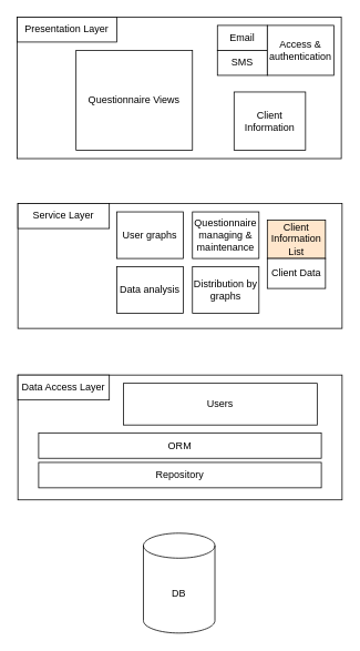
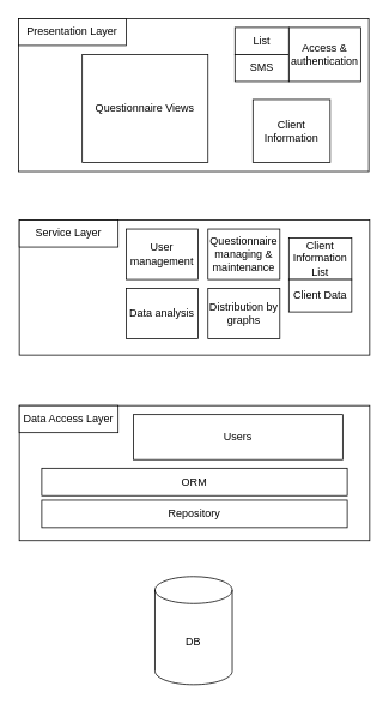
  <mxCell id="0" />
  <mxCell id="1" parent="0" />
  <mxCell id="2" value="" style="rounded=0;whiteSpace=wrap;html=1;" parent="1" vertex="1"><mxGeometry x="20" y="20" width="390" height="170" as="geometry" /></mxCell>
  <mxCell id="3" value="Presentation Layer" style="rounded=0;whiteSpace=wrap;html=1;" parent="1" vertex="1"><mxGeometry x="20" y="20" width="120" height="30" as="geometry" /></mxCell>
  <mxCell id="4" value="" style="rounded=0;whiteSpace=wrap;html=1;" parent="1" vertex="1"><mxGeometry x="21" y="244" width="390" height="150" as="geometry" /></mxCell>
  <mxCell id="5" value="Service Layer" style="rounded=0;whiteSpace=wrap;html=1;" parent="1" vertex="1"><mxGeometry x="21" y="244" width="110" height="30" as="geometry" /></mxCell>
  <mxCell id="6" value="" style="rounded=0;whiteSpace=wrap;html=1;" parent="1" vertex="1"><mxGeometry x="21" y="450" width="390" height="150" as="geometry" /></mxCell>
  <mxCell id="7" value="Data Access Layer" style="rounded=0;whiteSpace=wrap;html=1;" parent="1" vertex="1"><mxGeometry x="21" y="450" width="110" height="30" as="geometry" /></mxCell>
  <mxCell id="8" value="DB" style="shape=cylinder3;whiteSpace=wrap;html=1;boundedLbl=1;backgroundOutline=1;size=15;" parent="1" vertex="1"><mxGeometry x="172" y="640" width="86" height="120" as="geometry" /></mxCell>
- <mxCell id="9" value="Email" style="rounded=0;whiteSpace=wrap;html=1;" parent="1" vertex="1"><mxGeometry x="261" y="30" width="60" height="30" as="geometry" /></mxCell>
+ <mxCell id="9" value="List" style="rounded=0;whiteSpace=wrap;html=1;" parent="1" vertex="1"><mxGeometry x="261" y="30" width="60" height="30" as="geometry" /></mxCell>
  <mxCell id="10" value="SMS" style="rounded=0;whiteSpace=wrap;html=1;" parent="1" vertex="1"><mxGeometry x="261" y="60" width="60" height="30" as="geometry" /></mxCell>
  <mxCell id="11" value="Client Information" style="rounded=0;whiteSpace=wrap;html=1;" parent="1" vertex="1"><mxGeometry x="281" y="110" width="86" height="70" as="geometry" /></mxCell>
- <mxCell id="12" value="Client Information List" style="rounded=0;whiteSpace=wrap;html=1;fillColor=#ffe6cc;" parent="1" vertex="1"><mxGeometry x="321" y="264" width="70" height="46" as="geometry" /></mxCell>
+ <mxCell id="12" value="Client Information List" style="rounded=0;whiteSpace=wrap;html=1;" parent="1" vertex="1"><mxGeometry x="321" y="264" width="70" height="46" as="geometry" /></mxCell>
  <mxCell id="13" value="Users" style="rounded=0;whiteSpace=wrap;html=1;" parent="1" vertex="1"><mxGeometry x="148" y="460" width="233" height="50" as="geometry" /></mxCell>
  <mxCell id="14" value="Questionnaire Views" style="rounded=0;whiteSpace=wrap;html=1;" parent="1" vertex="1"><mxGeometry x="91" y="60" width="140" height="120" as="geometry" /></mxCell>
  <mxCell id="15" value="Client Data" style="rounded=0;whiteSpace=wrap;html=1;" vertex="1" parent="1"><mxGeometry x="321" y="310" width="70" height="36" as="geometry" /></mxCell>
  <mxCell id="16" value="Access &amp;amp; authentication&lt;br&gt;" style="rounded=0;whiteSpace=wrap;html=1;" vertex="1" parent="1"><mxGeometry x="321" y="30" width="80" height="60" as="geometry" /></mxCell>
  <mxCell id="17" value="Questionnaire managing &amp;amp; maintenance" style="rounded=0;whiteSpace=wrap;html=1;" vertex="1" parent="1"><mxGeometry x="231" y="254" width="80" height="56" as="geometry" /></mxCell>
- <mxCell id="18" value="User graphs" style="rounded=0;whiteSpace=wrap;html=1;" vertex="1" parent="1"><mxGeometry x="140" y="254" width="80" height="56" as="geometry" /></mxCell>
+ <mxCell id="18" value="User management" style="rounded=0;whiteSpace=wrap;html=1;" vertex="1" parent="1"><mxGeometry x="140" y="254" width="80" height="56" as="geometry" /></mxCell>
  <mxCell id="19" value="Data analysis" style="rounded=0;whiteSpace=wrap;html=1;" vertex="1" parent="1"><mxGeometry x="140" y="320" width="80" height="56" as="geometry" /></mxCell>
  <mxCell id="20" value="Distribution by graphs" style="rounded=0;whiteSpace=wrap;html=1;" vertex="1" parent="1"><mxGeometry x="231" y="320" width="80" height="56" as="geometry" /></mxCell>
  <mxCell id="21" value="ORM" style="rounded=0;whiteSpace=wrap;html=1;" vertex="1" parent="1"><mxGeometry x="46" y="519.5" width="340" height="30.5" as="geometry" /></mxCell>
  <mxCell id="22" value="Repository" style="rounded=0;whiteSpace=wrap;html=1;" vertex="1" parent="1"><mxGeometry x="46" y="555" width="340" height="30.5" as="geometry" /></mxCell>
